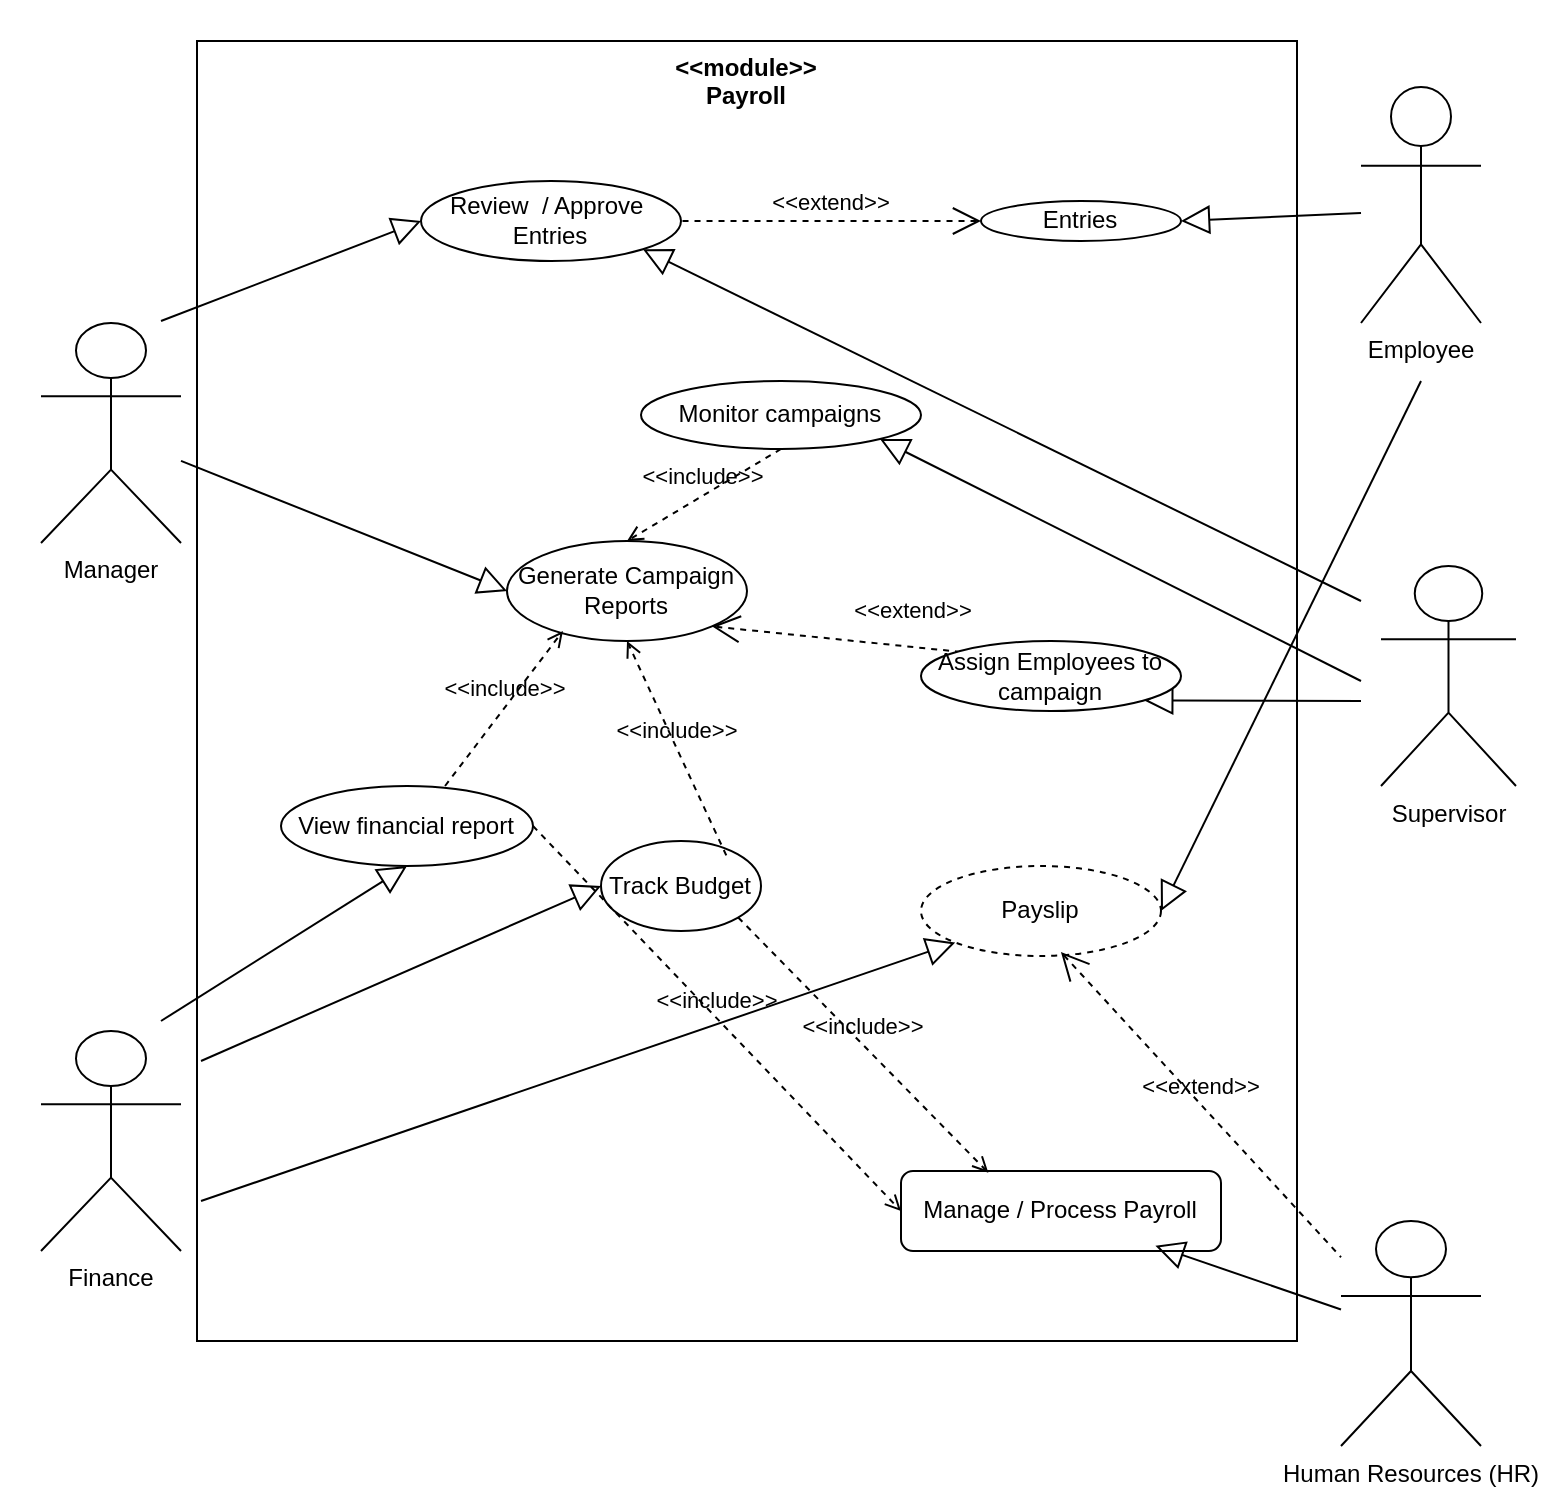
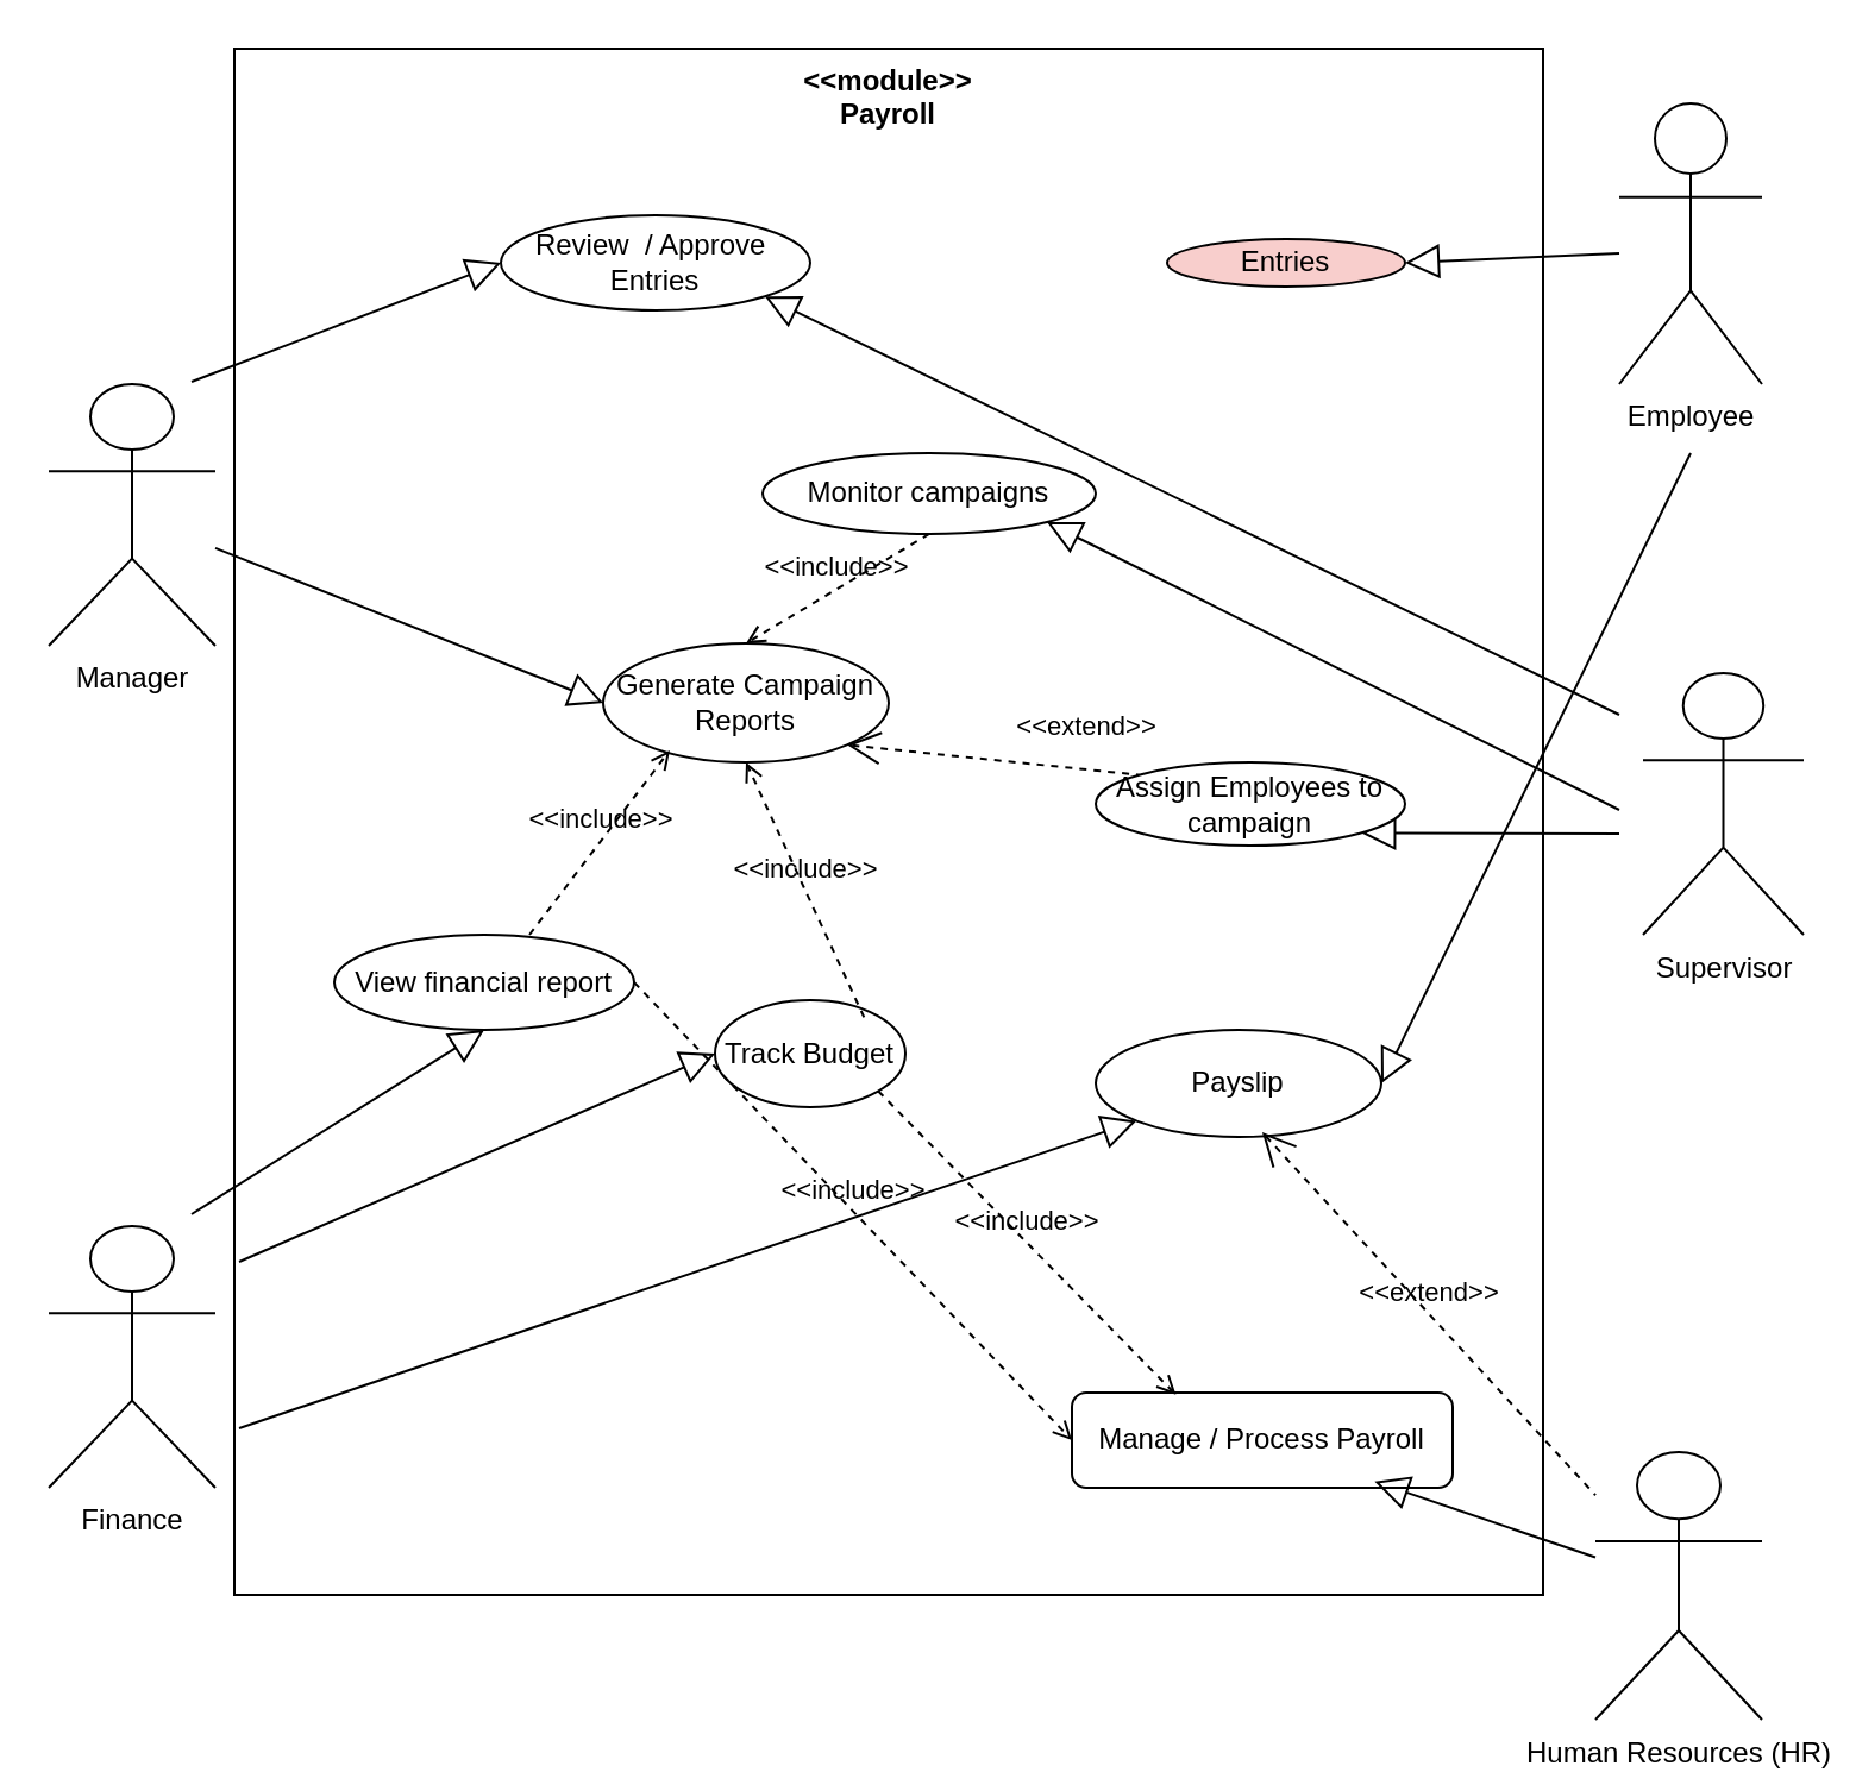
  <mxCell id="0" />
  <mxCell id="1" parent="0" />
  <mxCell id="2" value="&amp;nbsp; &amp;nbsp; &amp;lt;&amp;lt;module&amp;gt;&amp;gt;&amp;nbsp; &amp;nbsp;&amp;nbsp;&lt;div&gt;&lt;span style=&quot;background-color: transparent; color: light-dark(rgb(0, 0, 0), rgb(255, 255, 255));&quot;&gt;Payroll&lt;/span&gt;&lt;/div&gt;" style="shape=rect;html=1;verticalAlign=top;fontStyle=1;whiteSpace=wrap;align=center;" vertex="1" parent="1"><mxGeometry x="98" y="20" width="550" height="650" as="geometry" /></mxCell>
  <mxCell id="3" value="Manager" style="shape=umlActor;html=1;verticalLabelPosition=bottom;verticalAlign=top;align=center;" vertex="1" parent="1"><mxGeometry x="20" y="161" width="70" height="110" as="geometry" /></mxCell>
  <mxCell id="4" value="Employee" style="shape=umlActor;html=1;verticalLabelPosition=bottom;verticalAlign=top;align=center;" vertex="1" parent="1"><mxGeometry x="680" y="43" width="60" height="118" as="geometry" /></mxCell>
  <mxCell id="5" value="Human Resources (HR)" style="shape=umlActor;html=1;verticalLabelPosition=bottom;verticalAlign=top;align=center;" vertex="1" parent="1"><mxGeometry x="670" y="610" width="70" height="112.5" as="geometry" /></mxCell>
- <mxCell id="6" value="Entries" style="ellipse;whiteSpace=wrap;html=1;" vertex="1" parent="1"><mxGeometry x="490" y="100" width="100" height="20" as="geometry" /></mxCell>
+ <mxCell id="6" value="Entries" style="ellipse;whiteSpace=wrap;html=1;fillColor=#f8cecc;" vertex="1" parent="1"><mxGeometry x="490" y="100" width="100" height="20" as="geometry" /></mxCell>
  <mxCell id="7" value="Review&amp;nbsp; / Approve&amp;nbsp;&lt;div&gt;Entries&lt;/div&gt;" style="ellipse;whiteSpace=wrap;html=1;" vertex="1" parent="1"><mxGeometry x="210" y="90" width="130" height="40" as="geometry" /></mxCell>
- <mxCell id="8" value="&amp;lt;&amp;lt;extend&amp;gt;&amp;gt;" style="edgeStyle=none;html=1;startArrow=open;endArrow=none;startSize=12;verticalAlign=bottom;dashed=1;labelBackgroundColor=none;rounded=0;entryX=1;entryY=0.5;entryDx=0;entryDy=0;exitX=0;exitY=0.5;exitDx=0;exitDy=0;" edge="1" parent="1" source="6" target="7"><mxGeometry width="160" relative="1" as="geometry"><mxPoint x="130" y="290" as="sourcePoint" /><mxPoint x="290" y="290" as="targetPoint" /></mxGeometry></mxCell>
  <mxCell id="9" value="Manage / Process Payroll" style="whiteSpace=wrap;html=1;rounded=1;" vertex="1" parent="1"><mxGeometry x="450" y="585" width="160" height="40" as="geometry" /></mxCell>
  <mxCell id="10" value="Supervisor" style="shape=umlActor;html=1;verticalLabelPosition=bottom;verticalAlign=top;align=center;" vertex="1" parent="1"><mxGeometry x="690" y="282.5" width="67.5" height="110" as="geometry" /></mxCell>
  <mxCell id="11" value="Generate Campaign Reports" style="ellipse;whiteSpace=wrap;html=1;" vertex="1" parent="1"><mxGeometry x="253" y="270" width="120" height="50" as="geometry" /></mxCell>
  <mxCell id="12" value="&amp;lt;&amp;lt;extend&amp;gt;&amp;gt;" style="edgeStyle=none;html=1;startArrow=open;endArrow=none;startSize=12;verticalAlign=bottom;dashed=1;labelBackgroundColor=none;rounded=0;entryX=0;entryY=0;entryDx=0;entryDy=0;exitX=1;exitY=1;exitDx=0;exitDy=0;" edge="1" parent="1" source="11" target="36"><mxGeometry x="0.621" y="9" width="160" relative="1" as="geometry"><mxPoint x="340" y="228" as="sourcePoint" /><mxPoint x="500" y="228" as="targetPoint" /><mxPoint as="offset" /></mxGeometry></mxCell>
- <mxCell id="13" value="Payslip" style="ellipse;whiteSpace=wrap;html=1;dashed=1;" vertex="1" parent="1"><mxGeometry x="460" y="432.5" width="120" height="45" as="geometry" /></mxCell>
+ <mxCell id="13" value="Payslip" style="ellipse;whiteSpace=wrap;html=1;" vertex="1" parent="1"><mxGeometry x="460" y="432.5" width="120" height="45" as="geometry" /></mxCell>
  <mxCell id="14" value="Finance&lt;div&gt;&lt;br&gt;&lt;/div&gt;" style="shape=umlActor;html=1;verticalLabelPosition=bottom;verticalAlign=top;align=center;" vertex="1" parent="1"><mxGeometry x="20" y="515" width="70" height="110" as="geometry" /></mxCell>
  <mxCell id="15" value="Track Budget" style="ellipse;whiteSpace=wrap;html=1;" vertex="1" parent="1"><mxGeometry x="300" y="420" width="80" height="45" as="geometry" /></mxCell>
  <mxCell id="16" value="View financial report" style="ellipse;whiteSpace=wrap;html=1;" vertex="1" parent="1"><mxGeometry x="140" y="392.5" width="126" height="40" as="geometry" /></mxCell>
  <mxCell id="17" value="&amp;lt;&amp;lt;include&amp;gt;&amp;gt;" style="edgeStyle=none;html=1;endArrow=open;verticalAlign=bottom;dashed=1;labelBackgroundColor=none;rounded=0;exitX=1;exitY=1;exitDx=0;exitDy=0;entryX=0.273;entryY=0.022;entryDx=0;entryDy=0;entryPerimeter=0;" edge="1" parent="1" source="15" target="9"><mxGeometry width="160" relative="1" as="geometry"><mxPoint x="170" y="610" as="sourcePoint" /><mxPoint x="330" y="610" as="targetPoint" /></mxGeometry></mxCell>
  <mxCell id="18" value="&amp;lt;&amp;lt;include&amp;gt;&amp;gt;" style="edgeStyle=none;html=1;endArrow=open;verticalAlign=bottom;dashed=1;labelBackgroundColor=none;rounded=0;exitX=0.651;exitY=0;exitDx=0;exitDy=0;exitPerimeter=0;entryX=0.233;entryY=0.9;entryDx=0;entryDy=0;entryPerimeter=0;" edge="1" parent="1" source="16" target="11"><mxGeometry width="160" relative="1" as="geometry"><mxPoint x="90" y="370" as="sourcePoint" /><mxPoint x="250" y="370" as="targetPoint" /></mxGeometry></mxCell>
  <mxCell id="19" value="&amp;lt;&amp;lt;include&amp;gt;&amp;gt;" style="edgeStyle=none;html=1;endArrow=open;verticalAlign=bottom;dashed=1;labelBackgroundColor=none;rounded=0;exitX=0.783;exitY=0.16;exitDx=0;exitDy=0;exitPerimeter=0;entryX=0.5;entryY=1;entryDx=0;entryDy=0;" edge="1" parent="1" source="15" target="11"><mxGeometry width="160" relative="1" as="geometry"><mxPoint x="90" y="370" as="sourcePoint" /><mxPoint x="250" y="370" as="targetPoint" /></mxGeometry></mxCell>
  <mxCell id="20" value="&amp;lt;&amp;lt;include&amp;gt;&amp;gt;" style="edgeStyle=none;html=1;endArrow=open;verticalAlign=bottom;dashed=1;labelBackgroundColor=none;rounded=0;exitX=1;exitY=0.5;exitDx=0;exitDy=0;entryX=0;entryY=0.5;entryDx=0;entryDy=0;" edge="1" parent="1" source="16" target="9"><mxGeometry width="160" relative="1" as="geometry"><mxPoint x="90" y="370" as="sourcePoint" /><mxPoint x="250" y="370" as="targetPoint" /></mxGeometry></mxCell>
  <mxCell id="21" value="&amp;lt;&amp;lt;extend&amp;gt;&amp;gt;" style="edgeStyle=none;html=1;startArrow=open;endArrow=none;startSize=12;verticalAlign=bottom;dashed=1;labelBackgroundColor=none;rounded=0;exitX=0.583;exitY=0.956;exitDx=0;exitDy=0;exitPerimeter=0;" edge="1" parent="1" source="13" target="5"><mxGeometry width="160" relative="1" as="geometry"><mxPoint x="90" y="470" as="sourcePoint" /><mxPoint x="250" y="470" as="targetPoint" /></mxGeometry></mxCell>
  <mxCell id="22" value="" style="edgeStyle=none;html=1;endArrow=block;endFill=0;endSize=12;verticalAlign=bottom;rounded=0;entryX=1;entryY=1;entryDx=0;entryDy=0;" edge="1" parent="1" target="7"><mxGeometry width="160" relative="1" as="geometry"><mxPoint x="680" y="300" as="sourcePoint" /><mxPoint x="330.428" y="140.004" as="targetPoint" /></mxGeometry></mxCell>
  <mxCell id="23" value="" style="edgeStyle=none;html=1;endArrow=block;endFill=0;endSize=12;verticalAlign=bottom;rounded=0;entryX=0;entryY=0.5;entryDx=0;entryDy=0;" edge="1" parent="1" target="7"><mxGeometry width="160" relative="1" as="geometry"><mxPoint x="80" y="160" as="sourcePoint" /><mxPoint x="170" y="118" as="targetPoint" /></mxGeometry></mxCell>
  <mxCell id="24" value="" style="edgeStyle=none;html=1;endArrow=block;endFill=0;endSize=12;verticalAlign=bottom;rounded=0;entryX=1;entryY=0.5;entryDx=0;entryDy=0;" edge="1" parent="1" target="6"><mxGeometry width="160" relative="1" as="geometry"><mxPoint x="680" y="106" as="sourcePoint" /><mxPoint x="530" y="106.02" as="targetPoint" /></mxGeometry></mxCell>
  <mxCell id="25" value="" style="edgeStyle=none;html=1;endArrow=block;endFill=0;endSize=12;verticalAlign=bottom;rounded=0;entryX=0;entryY=1;entryDx=0;entryDy=0;" edge="1" parent="1" target="13"><mxGeometry width="160" relative="1" as="geometry"><mxPoint x="100" y="600" as="sourcePoint" /><mxPoint x="435" y="515" as="targetPoint" /></mxGeometry></mxCell>
  <mxCell id="26" value="" style="edgeStyle=none;html=1;endArrow=block;endFill=0;endSize=12;verticalAlign=bottom;rounded=0;entryX=0.5;entryY=1;entryDx=0;entryDy=0;" edge="1" parent="1" target="16"><mxGeometry width="160" relative="1" as="geometry"><mxPoint x="80" y="510" as="sourcePoint" /><mxPoint x="150" y="460" as="targetPoint" /></mxGeometry></mxCell>
  <mxCell id="27" value="" style="edgeStyle=none;html=1;endArrow=block;endFill=0;endSize=12;verticalAlign=bottom;rounded=0;entryX=0;entryY=0.5;entryDx=0;entryDy=0;" edge="1" parent="1" target="15"><mxGeometry width="160" relative="1" as="geometry"><mxPoint x="100" y="530" as="sourcePoint" /><mxPoint x="160" y="597.5" as="targetPoint" /></mxGeometry></mxCell>
  <mxCell id="28" value="" style="edgeStyle=none;html=1;endArrow=block;endFill=0;endSize=12;verticalAlign=bottom;rounded=0;entryX=0.795;entryY=0.934;entryDx=0;entryDy=0;entryPerimeter=0;" edge="1" parent="1" source="5" target="9"><mxGeometry width="160" relative="1" as="geometry"><mxPoint x="568.02" y="698.475" as="sourcePoint" /><mxPoint x="504" y="650" as="targetPoint" /></mxGeometry></mxCell>
  <mxCell id="29" value="" style="edgeStyle=none;html=1;endArrow=block;endFill=0;endSize=12;verticalAlign=bottom;rounded=0;entryX=1;entryY=1;entryDx=0;entryDy=0;" edge="1" parent="1" source="36"><mxGeometry width="160" relative="1" as="geometry"><mxPoint x="680" y="350" as="sourcePoint" /><mxPoint x="500.002" y="339.523" as="targetPoint" /></mxGeometry></mxCell>
  <mxCell id="30" value="" style="edgeStyle=none;html=1;endArrow=block;endFill=0;endSize=12;verticalAlign=bottom;rounded=0;entryX=1;entryY=0.5;entryDx=0;entryDy=0;" edge="1" parent="1" target="13"><mxGeometry width="160" relative="1" as="geometry"><mxPoint x="710" y="190" as="sourcePoint" /><mxPoint x="250" y="380" as="targetPoint" /><Array as="points" /></mxGeometry></mxCell>
  <mxCell id="31" value="Monitor campaigns" style="ellipse;whiteSpace=wrap;html=1;" vertex="1" parent="1"><mxGeometry x="320" y="190" width="140" height="34" as="geometry" /></mxCell>
  <mxCell id="32" value="" style="edgeStyle=none;html=1;endArrow=block;endFill=0;endSize=12;verticalAlign=bottom;rounded=0;entryX=0;entryY=0.5;entryDx=0;entryDy=0;" edge="1" parent="1" source="3" target="11"><mxGeometry width="160" relative="1" as="geometry"><mxPoint x="100" y="223.995" as="sourcePoint" /><mxPoint x="220" y="199.45" as="targetPoint" /></mxGeometry></mxCell>
  <mxCell id="33" value="&amp;lt;&amp;lt;include&amp;gt;&amp;gt;" style="edgeStyle=none;html=1;endArrow=open;verticalAlign=bottom;dashed=1;labelBackgroundColor=none;rounded=0;exitX=0.5;exitY=1;exitDx=0;exitDy=0;entryX=0.5;entryY=0;entryDx=0;entryDy=0;" edge="1" parent="1" source="31" target="11"><mxGeometry width="160" relative="1" as="geometry"><mxPoint x="-30" y="440" as="sourcePoint" /><mxPoint x="250" y="250" as="targetPoint" /></mxGeometry></mxCell>
  <mxCell id="34" value="" style="edgeStyle=none;html=1;endArrow=block;endFill=0;endSize=12;verticalAlign=bottom;rounded=0;entryX=1;entryY=1;entryDx=0;entryDy=0;" edge="1" parent="1" target="31"><mxGeometry width="160" relative="1" as="geometry"><mxPoint x="680" y="340" as="sourcePoint" /><mxPoint x="330.038" y="214.881" as="targetPoint" /></mxGeometry></mxCell>
  <mxCell id="35" value="" style="edgeStyle=none;html=1;endArrow=block;endFill=0;endSize=12;verticalAlign=bottom;rounded=0;entryX=1;entryY=1;entryDx=0;entryDy=0;" edge="1" parent="1" target="36"><mxGeometry width="160" relative="1" as="geometry"><mxPoint x="680" y="350" as="sourcePoint" /><mxPoint x="500.002" y="339.523" as="targetPoint" /></mxGeometry></mxCell>
  <mxCell id="36" value="Assign Employees to campaign" style="ellipse;whiteSpace=wrap;html=1;" vertex="1" parent="1"><mxGeometry x="460" y="320" width="130" height="35" as="geometry" /></mxCell>
  <mxCell id="37" style="edgeStyle=orthogonalEdgeStyle;rounded=0;orthogonalLoop=1;jettySize=auto;html=1;exitX=0.5;exitY=1;exitDx=0;exitDy=0;" edge="1" parent="1" source="2" target="2"><mxGeometry relative="1" as="geometry" /></mxCell>
